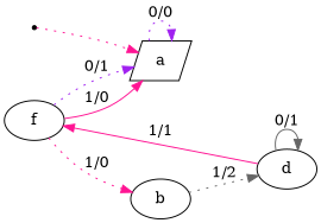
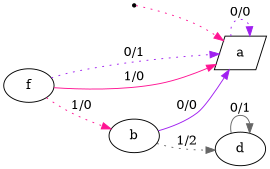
  digraph {
    rankdir=LR
    node [shape=ellipse]
    edge [color=deeppink style=dotted]
    INIT [shape=point]
    n2 [label=a shape=parallelogram]
    n3 [label=b]
    n4 [label=d]
    n5 [label=f]
    INIT -> n2
    n2 -> n2 [color=purple label="0/0"]
+   n3 -> n2 [color=purple label="0/0" style=solid]
    n3 -> n4 [color=gray40 label="1/2"]
    n4 -> n4 [color=gray40 label="0/1" style=solid]
-   n4 -> n5 [label="1/1" style=solid]
    n5 -> n2 [color=purple label="0/1"]
    n5 -> n2 [label="1/0" style=solid]
    n5 -> n3 [label="1/0"]
  }
